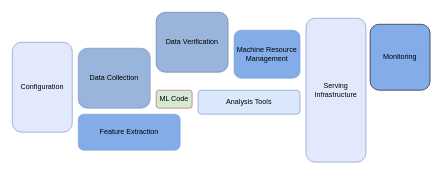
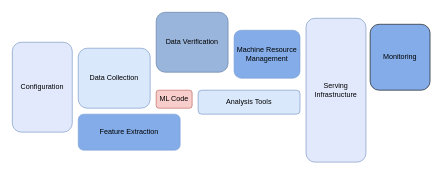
  <mxCell id="0" />
  <mxCell id="1" parent="0" />
  <mxCell id="2" value="Feature Extraction" style="rounded=1;whiteSpace=wrap;html=1;fillColor=#83ACE8;strokeColor=#789DD4;" vertex="1" parent="1"><mxGeometry x="130" y="190" width="170" height="60" as="geometry" /></mxCell>
- <mxCell id="3" value="ML Code" style="rounded=1;whiteSpace=wrap;html=1;fillColor=#d5e8d4;strokeColor=#b85450;" vertex="1" parent="1"><mxGeometry x="260" y="150" width="60" height="30" as="geometry" /></mxCell>
+ <mxCell id="3" value="ML Code" style="rounded=1;whiteSpace=wrap;html=1;fillColor=#f8cecc;strokeColor=#b85450;" vertex="1" parent="1"><mxGeometry x="260" y="150" width="60" height="30" as="geometry" /></mxCell>
  <mxCell id="4" value="Configuration" style="rounded=1;whiteSpace=wrap;html=1;fillColor=#E3E9FC;strokeColor=#6c8ebf;" vertex="1" parent="1"><mxGeometry x="20" y="70" width="100" height="150" as="geometry" /></mxCell>
  <mxCell id="5" value="Data Verification" style="rounded=1;whiteSpace=wrap;html=1;fillColor=#9ab5db;strokeColor=#58749C;gradientColor=none;" vertex="1" parent="1"><mxGeometry x="260" y="20" width="120" height="100" as="geometry" /></mxCell>
- <mxCell id="6" value="Data Collection" style="rounded=1;whiteSpace=wrap;html=1;fillColor=#9ab5db;strokeColor=#6c8ebf;" vertex="1" parent="1"><mxGeometry x="130" y="80" width="120" height="100" as="geometry" /></mxCell>
+ <mxCell id="6" value="Data Collection" style="rounded=1;whiteSpace=wrap;html=1;fillColor=#DAE8FC;strokeColor=#6c8ebf;" vertex="1" parent="1"><mxGeometry x="130" y="80" width="120" height="100" as="geometry" /></mxCell>
  <mxCell id="7" value="Machine Resource Management" style="rounded=1;whiteSpace=wrap;html=1;fillColor=#83ACE8;strokeColor=#789DD4;" vertex="1" parent="1"><mxGeometry x="390" y="50" width="110" height="80" as="geometry" /></mxCell>
  <mxCell id="8" value="Analysis Tools" style="rounded=1;whiteSpace=wrap;html=1;fillColor=#DAE8FC;strokeColor=#6c8ebf;" vertex="1" parent="1"><mxGeometry x="330" y="150" width="170" height="40" as="geometry" /></mxCell>
  <mxCell id="9" value="Serving Infrastructure" style="rounded=1;whiteSpace=wrap;html=1;fillColor=#E3E9FC;strokeColor=#6c8ebf;" vertex="1" parent="1"><mxGeometry x="510" y="30" width="100" height="240" as="geometry" /></mxCell>
  <mxCell id="10" value="Monitoring" style="rounded=1;whiteSpace=wrap;html=1;fillColor=#83ACE8;" vertex="1" parent="1"><mxGeometry x="617" y="40" width="100" height="110" as="geometry" /></mxCell>
